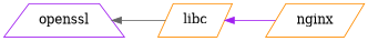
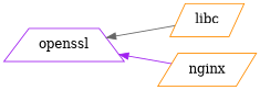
  digraph {
    rankdir=LR
    node [color=darkorange shape=parallelogram]
    edge [dir=back]
    openssl [color=purple shape=trapezium]
    libc
    nginx
    openssl -> libc [color=gray40]
-   libc -> nginx [color=purple]
+   openssl -> nginx [color=purple]
  }
